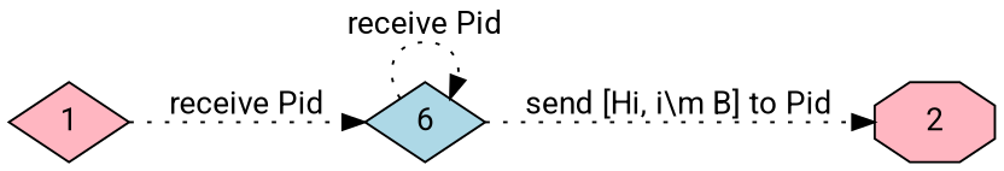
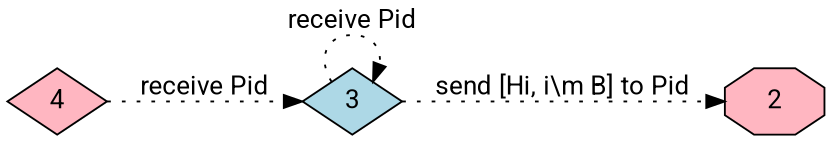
  digraph {
    fontname=Roboto
    rankdir=LR
    node [fillcolor=lightpink fontname=Roboto shape=diamond style=filled]
    edge [fontname=Roboto style=dotted]
-   n1 [label=1]
-   n2 [fillcolor=lightblue label=6]
+   n1 [label=4]
+   n2 [fillcolor=lightblue label=3]
    n3 [label=2 shape=octagon]
    n1 -> n2 [label="receive Pid"]
    n2 -> n2 [label="receive Pid"]
    n2 -> n3 [label="send [Hi, i\\m B] to Pid"]
  }
